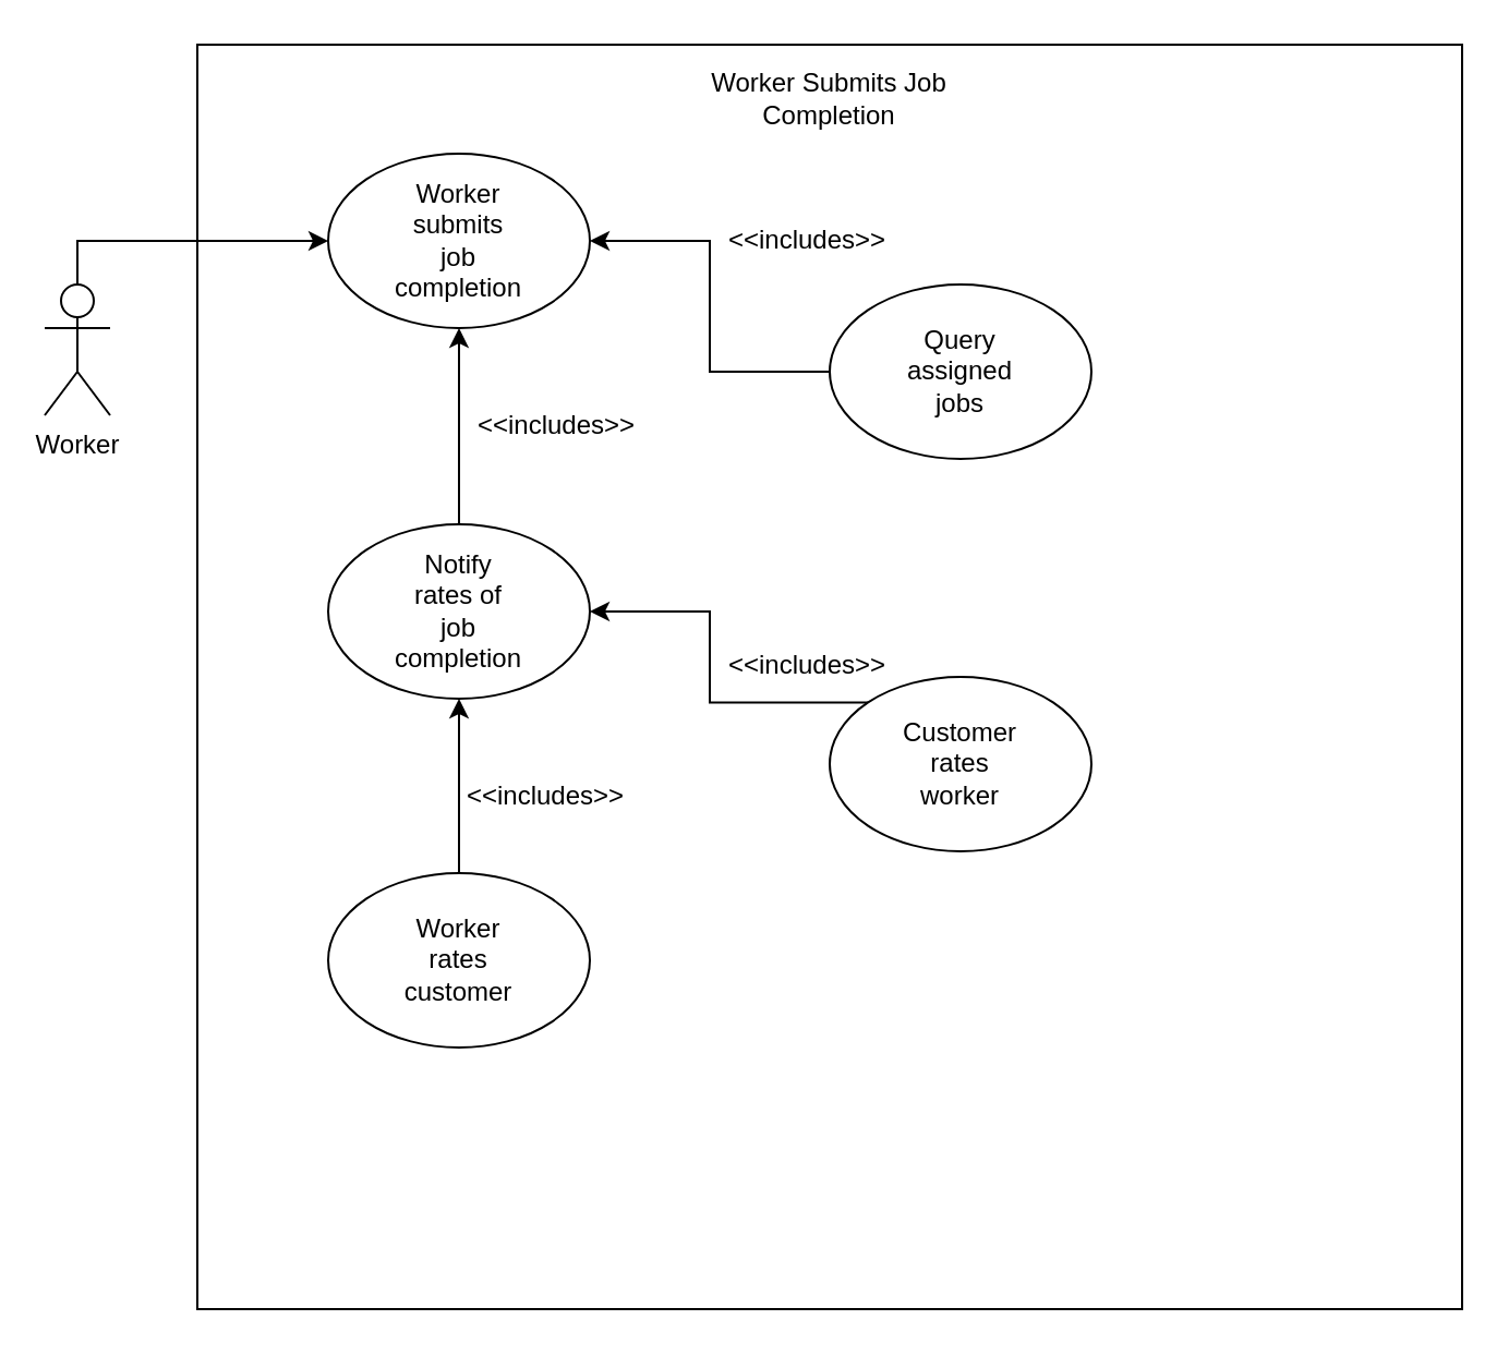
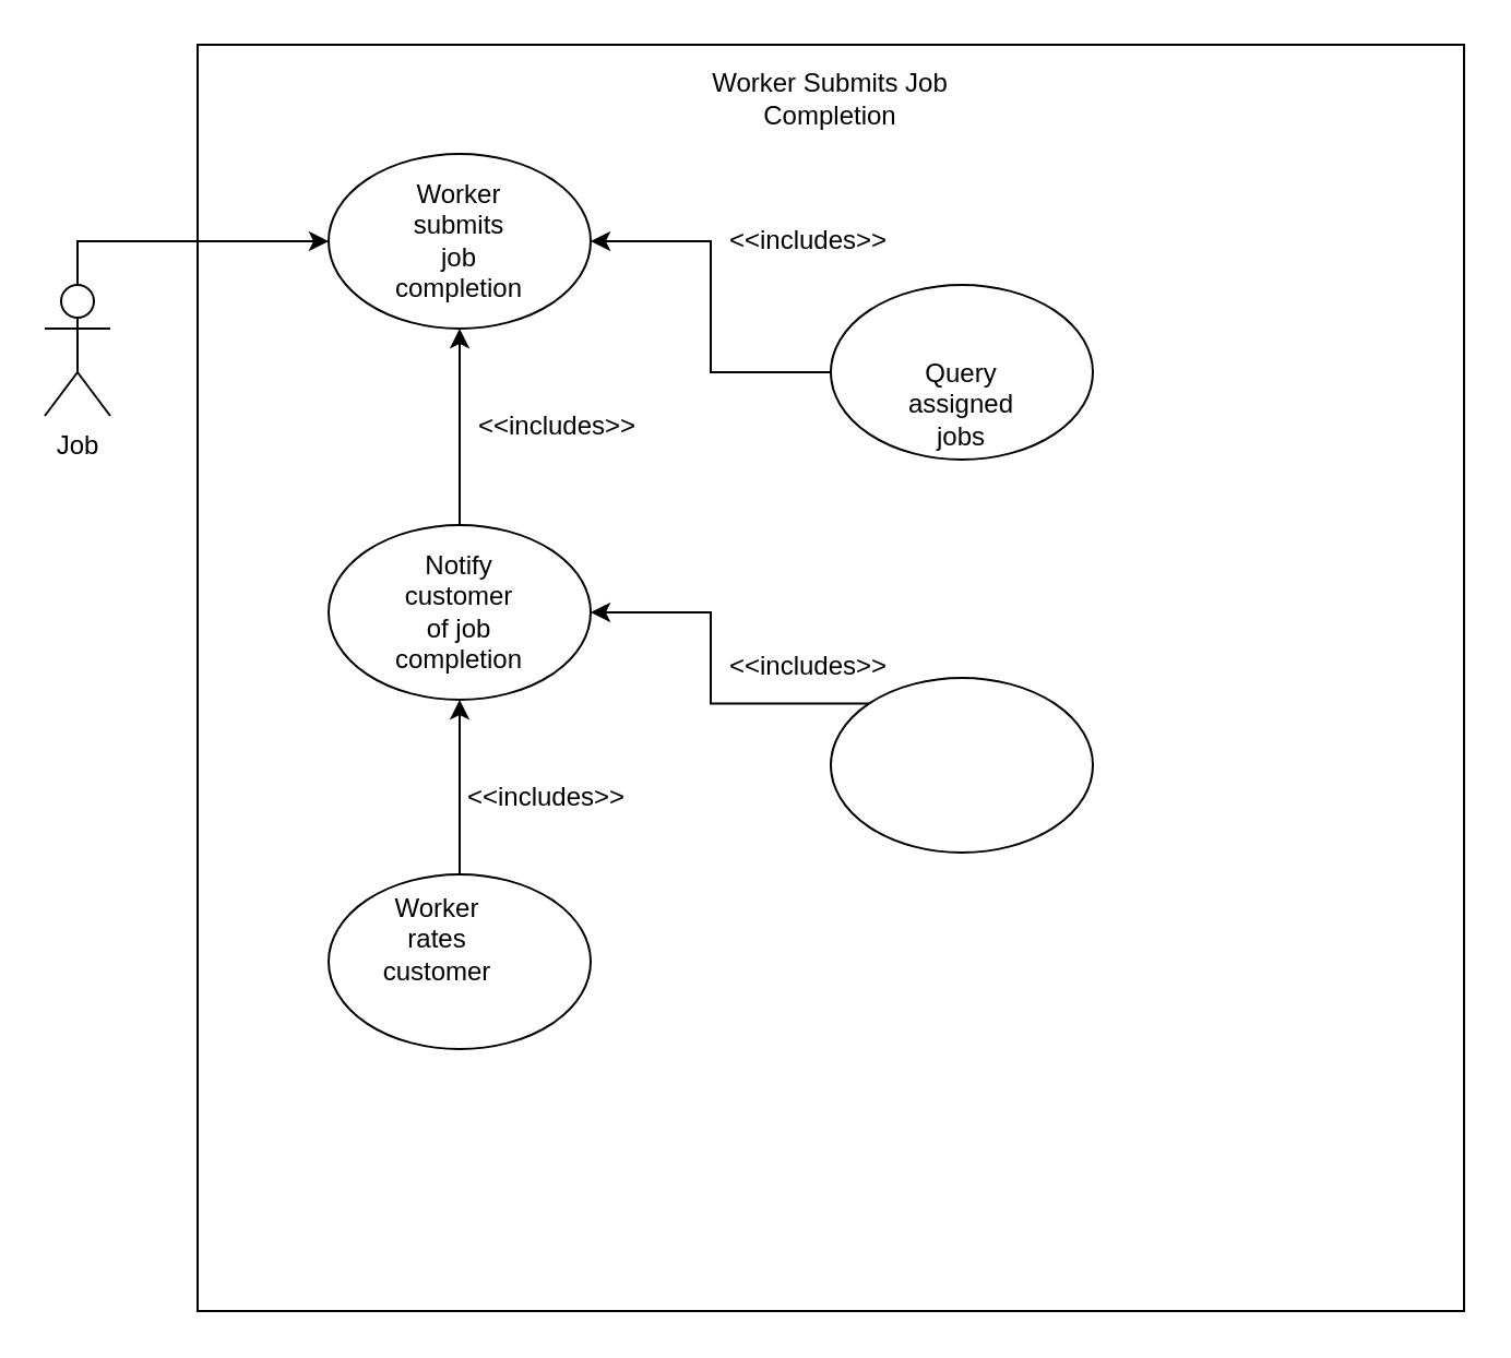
  <mxCell id="0" />
  <mxCell id="1" parent="0" />
  <mxCell id="2" value="" style="whiteSpace=wrap;html=1;aspect=fixed;" parent="1" vertex="1"><mxGeometry x="90" y="20" width="580" height="580" as="geometry" /></mxCell>
  <mxCell id="3" style="edgeStyle=orthogonalEdgeStyle;rounded=0;orthogonalLoop=1;jettySize=auto;html=1;exitX=0.5;exitY=0;exitDx=0;exitDy=0;exitPerimeter=0;entryX=0;entryY=0.5;entryDx=0;entryDy=0;" parent="1" source="4" target="5" edge="1"><mxGeometry relative="1" as="geometry" /></mxCell>
- <mxCell id="4" value="Worker&lt;br&gt;" style="shape=umlActor;verticalLabelPosition=bottom;verticalAlign=top;html=1;outlineConnect=0;" parent="1" vertex="1"><mxGeometry x="20" y="130" width="30" height="60" as="geometry" /></mxCell>
+ <mxCell id="4" value="Job&lt;br&gt;" style="shape=umlActor;verticalLabelPosition=bottom;verticalAlign=top;html=1;outlineConnect=0;" parent="1" vertex="1"><mxGeometry x="20" y="130" width="30" height="60" as="geometry" /></mxCell>
  <mxCell id="5" value="" style="ellipse;whiteSpace=wrap;html=1;" parent="1" vertex="1"><mxGeometry x="150" y="70" width="120" height="80" as="geometry" /></mxCell>
  <mxCell id="6" value="Worker submits job completion" style="text;html=1;strokeColor=none;fillColor=none;align=center;verticalAlign=middle;whiteSpace=wrap;rounded=0;" parent="1" vertex="1"><mxGeometry x="180" y="95" width="60" height="30" as="geometry" /></mxCell>
  <mxCell id="7" value="Worker Submits Job Completion" style="text;html=1;strokeColor=none;fillColor=none;align=center;verticalAlign=middle;whiteSpace=wrap;rounded=0;" parent="1" vertex="1"><mxGeometry x="315" y="30" width="130" height="30" as="geometry" /></mxCell>
  <mxCell id="8" style="edgeStyle=orthogonalEdgeStyle;rounded=0;orthogonalLoop=1;jettySize=auto;html=1;exitX=0;exitY=0.5;exitDx=0;exitDy=0;entryX=1;entryY=0.5;entryDx=0;entryDy=0;" parent="1" source="9" target="5" edge="1"><mxGeometry relative="1" as="geometry" /></mxCell>
  <mxCell id="9" value="" style="ellipse;whiteSpace=wrap;html=1;" parent="1" vertex="1"><mxGeometry x="380" y="130" width="120" height="80" as="geometry" /></mxCell>
- <mxCell id="10" value="Query assigned jobs" style="text;html=1;strokeColor=none;fillColor=none;align=center;verticalAlign=middle;whiteSpace=wrap;rounded=0;" parent="1" vertex="1"><mxGeometry x="410" y="155" width="60" height="30" as="geometry" /></mxCell>
+ <mxCell id="10" value="Query assigned jobs" style="text;html=1;strokeColor=none;fillColor=none;align=center;verticalAlign=middle;whiteSpace=wrap;rounded=0;" parent="1" vertex="1"><mxGeometry x="410" y="170" width="60" height="30" as="geometry" /></mxCell>
  <mxCell id="11" value="&amp;lt;&amp;lt;includes&amp;gt;&amp;gt;" style="text;html=1;strokeColor=none;fillColor=none;align=center;verticalAlign=middle;whiteSpace=wrap;rounded=0;" parent="1" vertex="1"><mxGeometry x="340" y="95" width="60" height="30" as="geometry" /></mxCell>
  <mxCell id="12" style="edgeStyle=orthogonalEdgeStyle;rounded=0;orthogonalLoop=1;jettySize=auto;html=1;exitX=0.5;exitY=0;exitDx=0;exitDy=0;" parent="1" source="13" target="5" edge="1"><mxGeometry relative="1" as="geometry" /></mxCell>
  <mxCell id="13" value="" style="ellipse;whiteSpace=wrap;html=1;" parent="1" vertex="1"><mxGeometry x="150" y="240" width="120" height="80" as="geometry" /></mxCell>
  <mxCell id="14" value="&amp;lt;&amp;lt;includes&amp;gt;&amp;gt;" style="text;html=1;strokeColor=none;fillColor=none;align=center;verticalAlign=middle;whiteSpace=wrap;rounded=0;" parent="1" vertex="1"><mxGeometry x="225" y="180" width="60" height="30" as="geometry" /></mxCell>
- <mxCell id="15" value="Notify rates of job completion" style="text;html=1;strokeColor=none;fillColor=none;align=center;verticalAlign=middle;whiteSpace=wrap;rounded=0;" parent="1" vertex="1"><mxGeometry x="180" y="265" width="60" height="30" as="geometry" /></mxCell>
+ <mxCell id="15" value="Notify customer of job completion" style="text;html=1;strokeColor=none;fillColor=none;align=center;verticalAlign=middle;whiteSpace=wrap;rounded=0;" parent="1" vertex="1"><mxGeometry x="180" y="265" width="60" height="30" as="geometry" /></mxCell>
  <mxCell id="16" style="edgeStyle=orthogonalEdgeStyle;rounded=0;orthogonalLoop=1;jettySize=auto;html=1;exitX=0;exitY=0;exitDx=0;exitDy=0;entryX=1;entryY=0.5;entryDx=0;entryDy=0;" parent="1" source="17" target="13" edge="1"><mxGeometry relative="1" as="geometry" /></mxCell>
  <mxCell id="17" value="" style="ellipse;whiteSpace=wrap;html=1;" parent="1" vertex="1"><mxGeometry x="380" y="310" width="120" height="80" as="geometry" /></mxCell>
- <mxCell id="18" value="Customer rates worker" style="text;html=1;strokeColor=none;fillColor=none;align=center;verticalAlign=middle;whiteSpace=wrap;rounded=0;" parent="1" vertex="1"><mxGeometry x="410" y="335" width="60" height="30" as="geometry" /></mxCell>
  <mxCell id="19" value="&amp;lt;&amp;lt;includes&amp;gt;&amp;gt;" style="text;html=1;strokeColor=none;fillColor=none;align=center;verticalAlign=middle;whiteSpace=wrap;rounded=0;" parent="1" vertex="1"><mxGeometry x="340" y="290" width="60" height="30" as="geometry" /></mxCell>
  <mxCell id="20" style="edgeStyle=orthogonalEdgeStyle;rounded=0;orthogonalLoop=1;jettySize=auto;html=1;exitX=0.5;exitY=0;exitDx=0;exitDy=0;entryX=0.5;entryY=1;entryDx=0;entryDy=0;" parent="1" source="21" target="13" edge="1"><mxGeometry relative="1" as="geometry" /></mxCell>
  <mxCell id="21" value="" style="ellipse;whiteSpace=wrap;html=1;" parent="1" vertex="1"><mxGeometry x="150" y="400" width="120" height="80" as="geometry" /></mxCell>
  <mxCell id="22" value="&amp;lt;&amp;lt;includes&amp;gt;&amp;gt;" style="text;html=1;strokeColor=none;fillColor=none;align=center;verticalAlign=middle;whiteSpace=wrap;rounded=0;" parent="1" vertex="1"><mxGeometry x="220" y="350" width="60" height="30" as="geometry" /></mxCell>
- <mxCell id="23" value="Worker rates customer" style="text;html=1;strokeColor=none;fillColor=none;align=center;verticalAlign=middle;whiteSpace=wrap;rounded=0;" parent="1" vertex="1"><mxGeometry x="180" y="425" width="60" height="30" as="geometry" /></mxCell>
+ <mxCell id="23" value="Worker rates customer" style="text;html=1;strokeColor=none;fillColor=none;align=center;verticalAlign=middle;whiteSpace=wrap;rounded=0;" parent="1" vertex="1"><mxGeometry x="170" y="415" width="60" height="30" as="geometry" /></mxCell>
